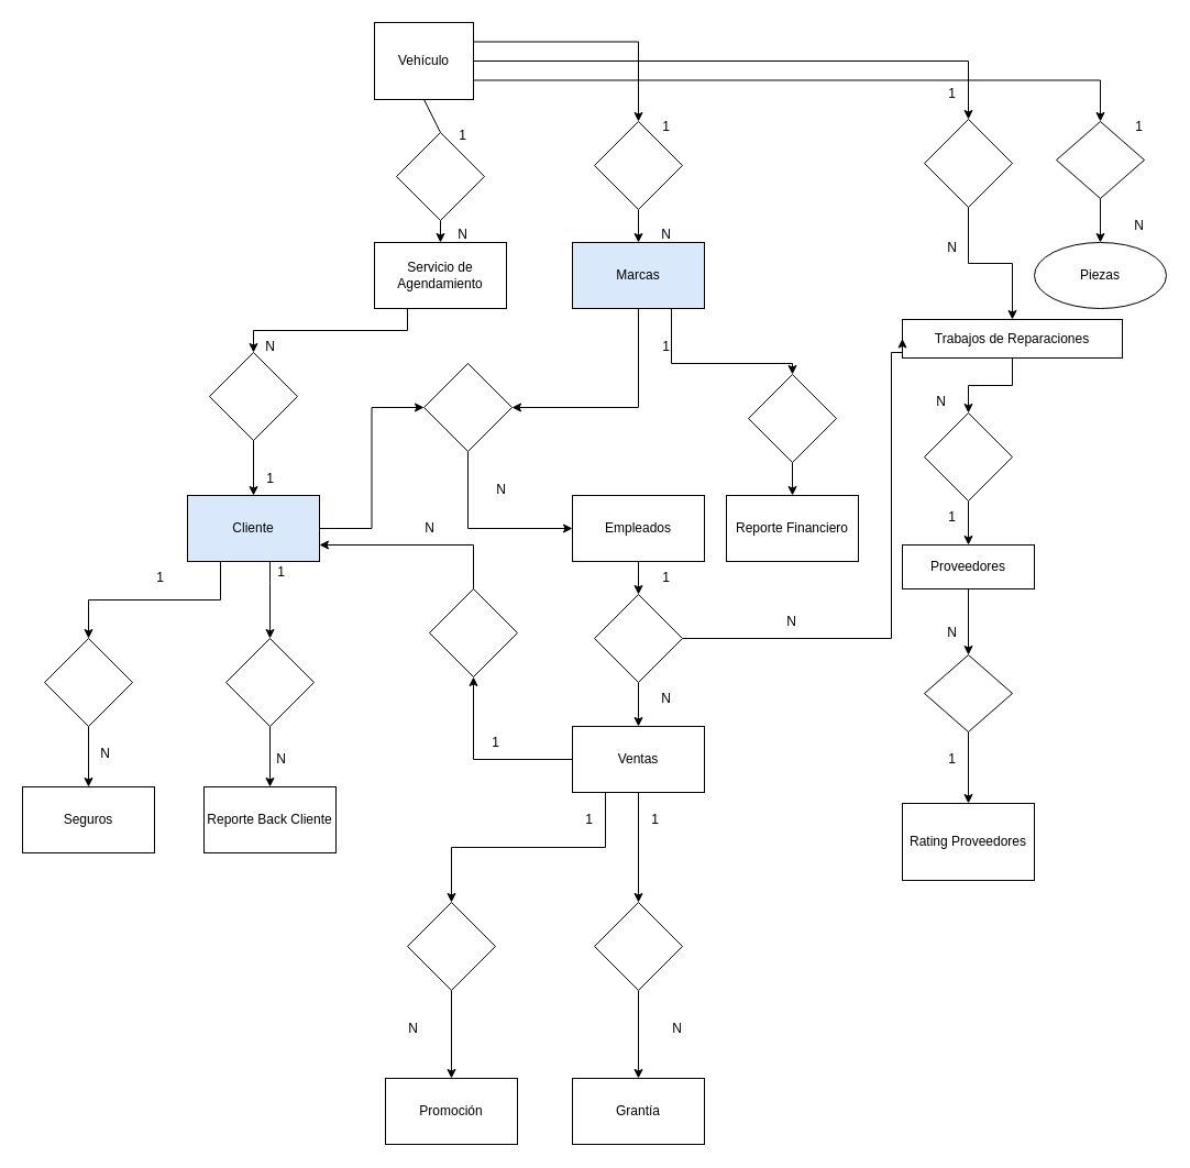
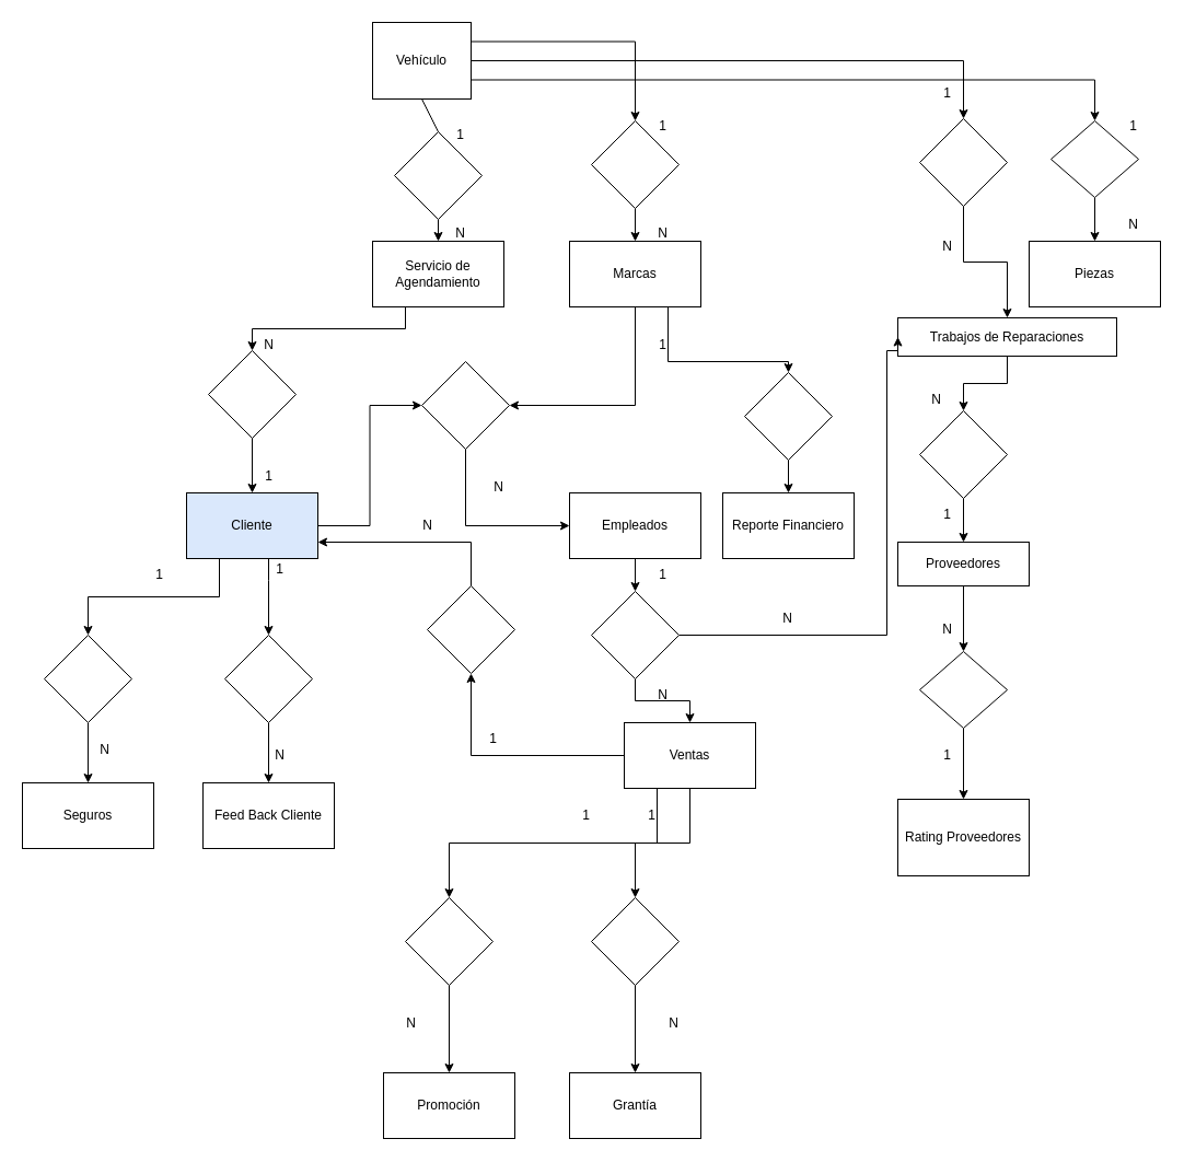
  <mxCell id="0" />
  <mxCell id="1" parent="0" />
  <mxCell id="2" style="edgeStyle=orthogonalEdgeStyle;rounded=0;orthogonalLoop=1;jettySize=auto;html=1;exitX=1;exitY=0.25;exitDx=0;exitDy=0;entryX=0.5;entryY=0;entryDx=0;entryDy=0;" edge="1" parent="1" source="5" target="16"><mxGeometry relative="1" as="geometry"><mxPoint x="470" y="70" as="targetPoint" /></mxGeometry></mxCell>
  <mxCell id="3" style="edgeStyle=orthogonalEdgeStyle;rounded=0;orthogonalLoop=1;jettySize=auto;html=1;entryX=0.5;entryY=0;entryDx=0;entryDy=0;" edge="1" parent="1" source="5" target="14"><mxGeometry relative="1" as="geometry" /></mxCell>
  <mxCell id="4" style="edgeStyle=orthogonalEdgeStyle;rounded=0;orthogonalLoop=1;jettySize=auto;html=1;exitX=1;exitY=0.75;exitDx=0;exitDy=0;entryX=0.5;entryY=0;entryDx=0;entryDy=0;" edge="1" parent="1" source="5" target="27"><mxGeometry relative="1" as="geometry" /></mxCell>
  <mxCell id="5" value="Vehículo" style="rounded=0;whiteSpace=wrap;html=1;" vertex="1" parent="1"><mxGeometry x="340" y="20" width="90" height="70" as="geometry" /></mxCell>
  <mxCell id="6" style="edgeStyle=orthogonalEdgeStyle;rounded=0;orthogonalLoop=1;jettySize=auto;html=1;exitX=0.25;exitY=1;exitDx=0;exitDy=0;entryX=0.5;entryY=0;entryDx=0;entryDy=0;" edge="1" parent="1" source="7" target="32"><mxGeometry relative="1" as="geometry" /></mxCell>
  <mxCell id="7" value="Servicio de Agendamiento" style="rounded=0;whiteSpace=wrap;html=1;" vertex="1" parent="1"><mxGeometry x="340" y="220" width="120" height="60" as="geometry" /></mxCell>
  <mxCell id="8" style="edgeStyle=orthogonalEdgeStyle;rounded=0;orthogonalLoop=1;jettySize=auto;html=1;exitX=0.5;exitY=1;exitDx=0;exitDy=0;entryX=1;entryY=0.5;entryDx=0;entryDy=0;" edge="1" parent="1" source="10" target="34"><mxGeometry relative="1" as="geometry" /></mxCell>
  <mxCell id="9" style="edgeStyle=orthogonalEdgeStyle;rounded=0;orthogonalLoop=1;jettySize=auto;html=1;exitX=0.75;exitY=1;exitDx=0;exitDy=0;" edge="1" parent="1" source="10" target="90"><mxGeometry relative="1" as="geometry"><mxPoint x="660" y="380" as="targetPoint" /><Array as="points"><mxPoint x="610" y="330" /><mxPoint x="720" y="330" /></Array></mxGeometry></mxCell>
- <mxCell id="10" value="Marcas" style="rounded=0;whiteSpace=wrap;html=1;fillColor=#dae8fc;" vertex="1" parent="1"><mxGeometry x="520" y="220" width="120" height="60" as="geometry" /></mxCell>
+ <mxCell id="10" value="Marcas" style="rounded=0;whiteSpace=wrap;html=1;" vertex="1" parent="1"><mxGeometry x="520" y="220" width="120" height="60" as="geometry" /></mxCell>
  <mxCell id="11" style="edgeStyle=orthogonalEdgeStyle;rounded=0;orthogonalLoop=1;jettySize=auto;html=1;exitX=0.5;exitY=1;exitDx=0;exitDy=0;entryX=0.5;entryY=0;entryDx=0;entryDy=0;" edge="1" parent="1" source="12" target="36"><mxGeometry relative="1" as="geometry" /></mxCell>
  <mxCell id="12" value="Trabajos de Reparaciones" style="rounded=0;whiteSpace=wrap;html=1;" vertex="1" parent="1"><mxGeometry x="820" y="290" width="200" height="35" as="geometry" /></mxCell>
  <mxCell id="13" style="edgeStyle=orthogonalEdgeStyle;rounded=0;orthogonalLoop=1;jettySize=auto;html=1;entryX=0.5;entryY=0;entryDx=0;entryDy=0;" edge="1" parent="1" source="14" target="12"><mxGeometry relative="1" as="geometry" /></mxCell>
  <mxCell id="14" value="" style="rhombus;whiteSpace=wrap;html=1;" vertex="1" parent="1"><mxGeometry x="840" y="108" width="80" height="80" as="geometry" /></mxCell>
  <mxCell id="15" style="edgeStyle=orthogonalEdgeStyle;rounded=0;orthogonalLoop=1;jettySize=auto;html=1;" edge="1" parent="1" source="16" target="10"><mxGeometry relative="1" as="geometry" /></mxCell>
  <mxCell id="16" value="" style="rhombus;whiteSpace=wrap;html=1;" vertex="1" parent="1"><mxGeometry x="540" y="110" width="80" height="80" as="geometry" /></mxCell>
  <mxCell id="17" style="edgeStyle=orthogonalEdgeStyle;rounded=0;orthogonalLoop=1;jettySize=auto;html=1;exitX=0.5;exitY=1;exitDx=0;exitDy=0;entryX=0.5;entryY=0;entryDx=0;entryDy=0;" edge="1" parent="1" source="18" target="7"><mxGeometry relative="1" as="geometry" /></mxCell>
  <mxCell id="18" value="" style="rhombus;whiteSpace=wrap;html=1;" vertex="1" parent="1"><mxGeometry x="360" y="120" width="80" height="80" as="geometry" /></mxCell>
  <mxCell id="19" value="" style="endArrow=none;html=1;rounded=0;exitX=0.5;exitY=0;exitDx=0;exitDy=0;entryX=0.5;entryY=1;entryDx=0;entryDy=0;" edge="1" parent="1" source="18" target="5"><mxGeometry width="50" height="50" relative="1" as="geometry"><mxPoint x="365" y="140" as="sourcePoint" /><mxPoint x="415" y="90" as="targetPoint" /></mxGeometry></mxCell>
  <mxCell id="20" value="1" style="text;html=1;align=center;verticalAlign=middle;resizable=0;points=[];autosize=1;strokeColor=none;fillColor=none;" vertex="1" parent="1"><mxGeometry x="405" y="108" width="30" height="30" as="geometry" /></mxCell>
  <mxCell id="21" value="1" style="text;html=1;align=center;verticalAlign=middle;resizable=0;points=[];autosize=1;strokeColor=none;fillColor=none;" vertex="1" parent="1"><mxGeometry x="850" y="70" width="30" height="30" as="geometry" /></mxCell>
  <mxCell id="22" value="1" style="text;html=1;align=center;verticalAlign=middle;resizable=0;points=[];autosize=1;strokeColor=none;fillColor=none;" vertex="1" parent="1"><mxGeometry x="590" y="100" width="30" height="30" as="geometry" /></mxCell>
  <mxCell id="23" value="N" style="text;html=1;align=center;verticalAlign=middle;resizable=0;points=[];autosize=1;strokeColor=none;fillColor=none;" vertex="1" parent="1"><mxGeometry x="405" y="198" width="30" height="30" as="geometry" /></mxCell>
  <mxCell id="24" value="N" style="text;html=1;align=center;verticalAlign=middle;resizable=0;points=[];autosize=1;strokeColor=none;fillColor=none;" vertex="1" parent="1"><mxGeometry x="590" y="198" width="30" height="30" as="geometry" /></mxCell>
  <mxCell id="25" value="N" style="text;html=1;align=center;verticalAlign=middle;resizable=0;points=[];autosize=1;strokeColor=none;fillColor=none;" vertex="1" parent="1"><mxGeometry x="850" y="210" width="30" height="30" as="geometry" /></mxCell>
  <mxCell id="26" style="edgeStyle=orthogonalEdgeStyle;rounded=0;orthogonalLoop=1;jettySize=auto;html=1;entryX=0.5;entryY=0;entryDx=0;entryDy=0;" edge="1" parent="1" source="27" target="28"><mxGeometry relative="1" as="geometry" /></mxCell>
  <mxCell id="27" value="" style="rhombus;whiteSpace=wrap;html=1;" vertex="1" parent="1"><mxGeometry x="960" y="110" width="80" height="70" as="geometry" /></mxCell>
- <mxCell id="28" value="Piezas" style="ellipse;whiteSpace=wrap;html=1;" vertex="1" parent="1"><mxGeometry x="940" y="220" width="120" height="60" as="geometry" /></mxCell>
+ <mxCell id="28" value="Piezas" style="rounded=0;whiteSpace=wrap;html=1;" vertex="1" parent="1"><mxGeometry x="940" y="220" width="120" height="60" as="geometry" /></mxCell>
  <mxCell id="29" value="1" style="text;html=1;align=center;verticalAlign=middle;resizable=0;points=[];autosize=1;strokeColor=none;fillColor=none;" vertex="1" parent="1"><mxGeometry x="1020" y="100" width="30" height="30" as="geometry" /></mxCell>
  <mxCell id="30" value="N" style="text;html=1;align=center;verticalAlign=middle;resizable=0;points=[];autosize=1;strokeColor=none;fillColor=none;" vertex="1" parent="1"><mxGeometry x="1020" y="190" width="30" height="30" as="geometry" /></mxCell>
  <mxCell id="31" style="edgeStyle=orthogonalEdgeStyle;rounded=0;orthogonalLoop=1;jettySize=auto;html=1;entryX=0.5;entryY=0;entryDx=0;entryDy=0;" edge="1" parent="1" source="32" target="40"><mxGeometry relative="1" as="geometry" /></mxCell>
  <mxCell id="32" value="" style="rhombus;whiteSpace=wrap;html=1;" vertex="1" parent="1"><mxGeometry x="190" y="320" width="80" height="80" as="geometry" /></mxCell>
  <mxCell id="33" style="edgeStyle=orthogonalEdgeStyle;rounded=0;orthogonalLoop=1;jettySize=auto;html=1;exitX=0.5;exitY=1;exitDx=0;exitDy=0;entryX=0;entryY=0.5;entryDx=0;entryDy=0;" edge="1" parent="1" source="34" target="42"><mxGeometry relative="1" as="geometry" /></mxCell>
  <mxCell id="34" value="" style="rhombus;whiteSpace=wrap;html=1;" vertex="1" parent="1"><mxGeometry x="385" y="330" width="80" height="80" as="geometry" /></mxCell>
  <mxCell id="35" style="edgeStyle=orthogonalEdgeStyle;rounded=0;orthogonalLoop=1;jettySize=auto;html=1;exitX=0.5;exitY=1;exitDx=0;exitDy=0;entryX=0.5;entryY=0;entryDx=0;entryDy=0;" edge="1" parent="1" source="36" target="44"><mxGeometry relative="1" as="geometry" /></mxCell>
  <mxCell id="36" value="" style="rhombus;whiteSpace=wrap;html=1;" vertex="1" parent="1"><mxGeometry x="840" y="375" width="80" height="80" as="geometry" /></mxCell>
  <mxCell id="37" style="edgeStyle=orthogonalEdgeStyle;rounded=0;orthogonalLoop=1;jettySize=auto;html=1;exitX=1;exitY=0.5;exitDx=0;exitDy=0;entryX=0;entryY=0.5;entryDx=0;entryDy=0;" edge="1" parent="1" source="40" target="34"><mxGeometry relative="1" as="geometry" /></mxCell>
  <mxCell id="38" style="edgeStyle=orthogonalEdgeStyle;rounded=0;orthogonalLoop=1;jettySize=auto;html=1;" edge="1" parent="1" source="40" target="80"><mxGeometry relative="1" as="geometry"><Array as="points"><mxPoint x="245" y="530" /><mxPoint x="245" y="530" /></Array></mxGeometry></mxCell>
  <mxCell id="39" style="edgeStyle=orthogonalEdgeStyle;rounded=0;orthogonalLoop=1;jettySize=auto;html=1;exitX=0.25;exitY=1;exitDx=0;exitDy=0;entryX=0.5;entryY=0;entryDx=0;entryDy=0;" edge="1" parent="1" source="40" target="82"><mxGeometry relative="1" as="geometry" /></mxCell>
  <mxCell id="40" value="Cliente" style="rounded=0;whiteSpace=wrap;html=1;fillColor=#dae8fc;" vertex="1" parent="1"><mxGeometry x="170" y="450" width="120" height="60" as="geometry" /></mxCell>
  <mxCell id="41" style="edgeStyle=orthogonalEdgeStyle;rounded=0;orthogonalLoop=1;jettySize=auto;html=1;exitX=0.5;exitY=1;exitDx=0;exitDy=0;entryX=0.5;entryY=0;entryDx=0;entryDy=0;" edge="1" parent="1" source="42" target="54"><mxGeometry relative="1" as="geometry" /></mxCell>
  <mxCell id="42" value="Empleados" style="rounded=0;whiteSpace=wrap;html=1;" vertex="1" parent="1"><mxGeometry x="520" y="450" width="120" height="60" as="geometry" /></mxCell>
  <mxCell id="43" style="edgeStyle=orthogonalEdgeStyle;rounded=0;orthogonalLoop=1;jettySize=auto;html=1;exitX=0.5;exitY=1;exitDx=0;exitDy=0;entryX=0.5;entryY=0;entryDx=0;entryDy=0;" edge="1" parent="1" source="44" target="46"><mxGeometry relative="1" as="geometry" /></mxCell>
  <mxCell id="44" value="Proveedores" style="rounded=0;whiteSpace=wrap;html=1;" vertex="1" parent="1"><mxGeometry x="820" y="495" width="120" height="40" as="geometry" /></mxCell>
  <mxCell id="45" style="edgeStyle=orthogonalEdgeStyle;rounded=0;orthogonalLoop=1;jettySize=auto;html=1;" edge="1" parent="1" source="46" target="47"><mxGeometry relative="1" as="geometry" /></mxCell>
  <mxCell id="46" value="" style="rhombus;whiteSpace=wrap;html=1;" vertex="1" parent="1"><mxGeometry x="840" y="595" width="80" height="70" as="geometry" /></mxCell>
  <mxCell id="47" value="Rating Proveedores" style="rounded=0;whiteSpace=wrap;html=1;" vertex="1" parent="1"><mxGeometry x="820" y="730" width="120" height="70" as="geometry" /></mxCell>
  <mxCell id="48" style="edgeStyle=orthogonalEdgeStyle;rounded=0;orthogonalLoop=1;jettySize=auto;html=1;exitX=0.25;exitY=1;exitDx=0;exitDy=0;entryX=0.5;entryY=0;entryDx=0;entryDy=0;" edge="1" parent="1" source="51" target="66"><mxGeometry relative="1" as="geometry" /></mxCell>
  <mxCell id="49" style="edgeStyle=orthogonalEdgeStyle;rounded=0;orthogonalLoop=1;jettySize=auto;html=1;exitX=0.5;exitY=1;exitDx=0;exitDy=0;entryX=0.5;entryY=0;entryDx=0;entryDy=0;" edge="1" parent="1" source="51" target="68"><mxGeometry relative="1" as="geometry" /></mxCell>
  <mxCell id="50" style="edgeStyle=orthogonalEdgeStyle;rounded=0;orthogonalLoop=1;jettySize=auto;html=1;exitX=0;exitY=0.5;exitDx=0;exitDy=0;entryX=0.5;entryY=1;entryDx=0;entryDy=0;" edge="1" parent="1" source="51" target="70"><mxGeometry relative="1" as="geometry" /></mxCell>
- <mxCell id="51" value="Ventas" style="rounded=0;whiteSpace=wrap;html=1;" vertex="1" parent="1"><mxGeometry x="520" y="660" width="120" height="60" as="geometry" /></mxCell>
+ <mxCell id="51" value="Ventas" style="rounded=0;whiteSpace=wrap;html=1;" vertex="1" parent="1"><mxGeometry x="570" y="660" width="120" height="60" as="geometry" /></mxCell>
  <mxCell id="52" style="edgeStyle=orthogonalEdgeStyle;rounded=0;orthogonalLoop=1;jettySize=auto;html=1;" edge="1" parent="1" source="54" target="51"><mxGeometry relative="1" as="geometry" /></mxCell>
  <mxCell id="53" style="edgeStyle=orthogonalEdgeStyle;rounded=0;orthogonalLoop=1;jettySize=auto;html=1;exitX=1;exitY=0.5;exitDx=0;exitDy=0;entryX=0;entryY=0.5;entryDx=0;entryDy=0;" edge="1" parent="1" source="54" target="12"><mxGeometry relative="1" as="geometry"><Array as="points"><mxPoint x="810" y="580" /><mxPoint x="810" y="320" /></Array></mxGeometry></mxCell>
  <mxCell id="54" value="" style="rhombus;whiteSpace=wrap;html=1;" vertex="1" parent="1"><mxGeometry x="540" y="540" width="80" height="80" as="geometry" /></mxCell>
  <mxCell id="55" value="N" style="text;html=1;align=center;verticalAlign=middle;resizable=0;points=[];autosize=1;strokeColor=none;fillColor=none;" vertex="1" parent="1"><mxGeometry x="230" y="300" width="30" height="30" as="geometry" /></mxCell>
  <mxCell id="56" value="1" style="text;html=1;align=center;verticalAlign=middle;resizable=0;points=[];autosize=1;strokeColor=none;fillColor=none;" vertex="1" parent="1"><mxGeometry x="590" y="300" width="30" height="30" as="geometry" /></mxCell>
  <mxCell id="57" value="1" style="text;html=1;align=center;verticalAlign=middle;resizable=0;points=[];autosize=1;strokeColor=none;fillColor=none;" vertex="1" parent="1"><mxGeometry x="590" y="510" width="30" height="30" as="geometry" /></mxCell>
  <mxCell id="58" value="N" style="text;html=1;align=center;verticalAlign=middle;resizable=0;points=[];autosize=1;strokeColor=none;fillColor=none;" vertex="1" parent="1"><mxGeometry x="440" y="430" width="30" height="30" as="geometry" /></mxCell>
  <mxCell id="59" value="N" style="text;html=1;align=center;verticalAlign=middle;resizable=0;points=[];autosize=1;strokeColor=none;fillColor=none;" vertex="1" parent="1"><mxGeometry x="590" y="620" width="30" height="30" as="geometry" /></mxCell>
  <mxCell id="60" value="1" style="text;html=1;align=center;verticalAlign=middle;resizable=0;points=[];autosize=1;strokeColor=none;fillColor=none;" vertex="1" parent="1"><mxGeometry x="850" y="675" width="30" height="30" as="geometry" /></mxCell>
  <mxCell id="61" value="N" style="text;html=1;align=center;verticalAlign=middle;resizable=0;points=[];autosize=1;strokeColor=none;fillColor=none;" vertex="1" parent="1"><mxGeometry x="850" y="560" width="30" height="30" as="geometry" /></mxCell>
  <mxCell id="62" value="1" style="text;html=1;align=center;verticalAlign=middle;resizable=0;points=[];autosize=1;strokeColor=none;fillColor=none;" vertex="1" parent="1"><mxGeometry x="230" y="420" width="30" height="30" as="geometry" /></mxCell>
  <mxCell id="63" value="N" style="text;html=1;align=center;verticalAlign=middle;resizable=0;points=[];autosize=1;strokeColor=none;fillColor=none;" vertex="1" parent="1"><mxGeometry x="840" y="350" width="30" height="30" as="geometry" /></mxCell>
  <mxCell id="64" value="1" style="text;html=1;align=center;verticalAlign=middle;resizable=0;points=[];autosize=1;strokeColor=none;fillColor=none;" vertex="1" parent="1"><mxGeometry x="850" y="455" width="30" height="30" as="geometry" /></mxCell>
  <mxCell id="65" style="edgeStyle=orthogonalEdgeStyle;rounded=0;orthogonalLoop=1;jettySize=auto;html=1;exitX=0.5;exitY=1;exitDx=0;exitDy=0;" edge="1" parent="1" source="66" target="78"><mxGeometry relative="1" as="geometry" /></mxCell>
  <mxCell id="66" value="" style="rhombus;whiteSpace=wrap;html=1;" vertex="1" parent="1"><mxGeometry x="370" y="820" width="80" height="80" as="geometry" /></mxCell>
  <mxCell id="67" style="edgeStyle=orthogonalEdgeStyle;rounded=0;orthogonalLoop=1;jettySize=auto;html=1;entryX=0.5;entryY=0;entryDx=0;entryDy=0;" edge="1" parent="1" source="68" target="77"><mxGeometry relative="1" as="geometry" /></mxCell>
  <mxCell id="68" value="" style="rhombus;whiteSpace=wrap;html=1;" vertex="1" parent="1"><mxGeometry x="540" y="820" width="80" height="80" as="geometry" /></mxCell>
  <mxCell id="69" style="edgeStyle=orthogonalEdgeStyle;rounded=0;orthogonalLoop=1;jettySize=auto;html=1;entryX=1;entryY=0.75;entryDx=0;entryDy=0;" edge="1" parent="1" source="70" target="40"><mxGeometry relative="1" as="geometry"><Array as="points"><mxPoint x="430" y="495" /></Array></mxGeometry></mxCell>
  <mxCell id="70" value="" style="rhombus;whiteSpace=wrap;html=1;" vertex="1" parent="1"><mxGeometry x="390" y="535" width="80" height="80" as="geometry" /></mxCell>
  <mxCell id="71" value="1" style="text;html=1;align=center;verticalAlign=middle;resizable=0;points=[];autosize=1;strokeColor=none;fillColor=none;" vertex="1" parent="1"><mxGeometry x="435" y="660" width="30" height="30" as="geometry" /></mxCell>
  <mxCell id="72" value="1" style="text;html=1;align=center;verticalAlign=middle;resizable=0;points=[];autosize=1;strokeColor=none;fillColor=none;" vertex="1" parent="1"><mxGeometry x="520" y="730" width="30" height="30" as="geometry" /></mxCell>
  <mxCell id="73" value="1" style="text;html=1;align=center;verticalAlign=middle;resizable=0;points=[];autosize=1;strokeColor=none;fillColor=none;" vertex="1" parent="1"><mxGeometry x="580" y="730" width="30" height="30" as="geometry" /></mxCell>
  <mxCell id="74" value="N" style="text;html=1;align=center;verticalAlign=middle;resizable=0;points=[];autosize=1;strokeColor=none;fillColor=none;" vertex="1" parent="1"><mxGeometry x="375" y="465" width="30" height="30" as="geometry" /></mxCell>
  <mxCell id="75" value="N" style="text;html=1;align=center;verticalAlign=middle;resizable=0;points=[];autosize=1;strokeColor=none;fillColor=none;" vertex="1" parent="1"><mxGeometry x="360" y="920" width="30" height="30" as="geometry" /></mxCell>
  <mxCell id="76" value="N" style="text;html=1;align=center;verticalAlign=middle;resizable=0;points=[];autosize=1;strokeColor=none;fillColor=none;" vertex="1" parent="1"><mxGeometry x="600" y="920" width="30" height="30" as="geometry" /></mxCell>
  <mxCell id="77" value="Grantía" style="rounded=0;whiteSpace=wrap;html=1;" vertex="1" parent="1"><mxGeometry x="520" y="980" width="120" height="60" as="geometry" /></mxCell>
  <mxCell id="78" value="Promoción" style="rounded=0;whiteSpace=wrap;html=1;" vertex="1" parent="1"><mxGeometry x="350" y="980" width="120" height="60" as="geometry" /></mxCell>
  <mxCell id="79" style="edgeStyle=orthogonalEdgeStyle;rounded=0;orthogonalLoop=1;jettySize=auto;html=1;" edge="1" parent="1" source="80" target="83"><mxGeometry relative="1" as="geometry" /></mxCell>
  <mxCell id="80" value="" style="rhombus;whiteSpace=wrap;html=1;" vertex="1" parent="1"><mxGeometry x="205" y="580" width="80" height="80" as="geometry" /></mxCell>
  <mxCell id="81" style="edgeStyle=orthogonalEdgeStyle;rounded=0;orthogonalLoop=1;jettySize=auto;html=1;" edge="1" parent="1" source="82" target="84"><mxGeometry relative="1" as="geometry" /></mxCell>
  <mxCell id="82" value="" style="rhombus;whiteSpace=wrap;html=1;" vertex="1" parent="1"><mxGeometry x="40" y="580" width="80" height="80" as="geometry" /></mxCell>
- <mxCell id="83" value="Reporte Back Cliente" style="rounded=0;whiteSpace=wrap;html=1;" vertex="1" parent="1"><mxGeometry x="185" y="715" width="120" height="60" as="geometry" /></mxCell>
+ <mxCell id="83" value="Feed Back Cliente" style="rounded=0;whiteSpace=wrap;html=1;" vertex="1" parent="1"><mxGeometry x="185" y="715" width="120" height="60" as="geometry" /></mxCell>
  <mxCell id="84" value="Seguros" style="rounded=0;whiteSpace=wrap;html=1;" vertex="1" parent="1"><mxGeometry x="20" y="715" width="120" height="60" as="geometry" /></mxCell>
  <mxCell id="85" value="1" style="text;html=1;align=center;verticalAlign=middle;resizable=0;points=[];autosize=1;strokeColor=none;fillColor=none;" vertex="1" parent="1"><mxGeometry x="240" y="505" width="30" height="30" as="geometry" /></mxCell>
  <mxCell id="86" value="1" style="text;html=1;align=center;verticalAlign=middle;resizable=0;points=[];autosize=1;strokeColor=none;fillColor=none;" vertex="1" parent="1"><mxGeometry x="130" y="510" width="30" height="30" as="geometry" /></mxCell>
  <mxCell id="87" value="N" style="text;html=1;align=center;verticalAlign=middle;resizable=0;points=[];autosize=1;strokeColor=none;fillColor=none;" vertex="1" parent="1"><mxGeometry x="240" y="675" width="30" height="30" as="geometry" /></mxCell>
  <mxCell id="88" value="N" style="text;html=1;align=center;verticalAlign=middle;resizable=0;points=[];autosize=1;strokeColor=none;fillColor=none;" vertex="1" parent="1"><mxGeometry x="80" y="670" width="30" height="30" as="geometry" /></mxCell>
  <mxCell id="89" style="edgeStyle=orthogonalEdgeStyle;rounded=0;orthogonalLoop=1;jettySize=auto;html=1;exitX=0.5;exitY=1;exitDx=0;exitDy=0;entryX=0.5;entryY=0;entryDx=0;entryDy=0;" edge="1" parent="1" source="90" target="91"><mxGeometry relative="1" as="geometry" /></mxCell>
  <mxCell id="90" value="" style="rhombus;whiteSpace=wrap;html=1;" vertex="1" parent="1"><mxGeometry x="680" y="340" width="80" height="80" as="geometry" /></mxCell>
  <mxCell id="91" value="Reporte Financiero" style="rounded=0;whiteSpace=wrap;html=1;" vertex="1" parent="1"><mxGeometry x="660" y="450" width="120" height="60" as="geometry" /></mxCell>
  <mxCell id="92" value="N" style="text;html=1;align=center;verticalAlign=middle;resizable=0;points=[];autosize=1;strokeColor=none;fillColor=none;" vertex="1" parent="1"><mxGeometry x="704" y="550" width="30" height="30" as="geometry" /></mxCell>
